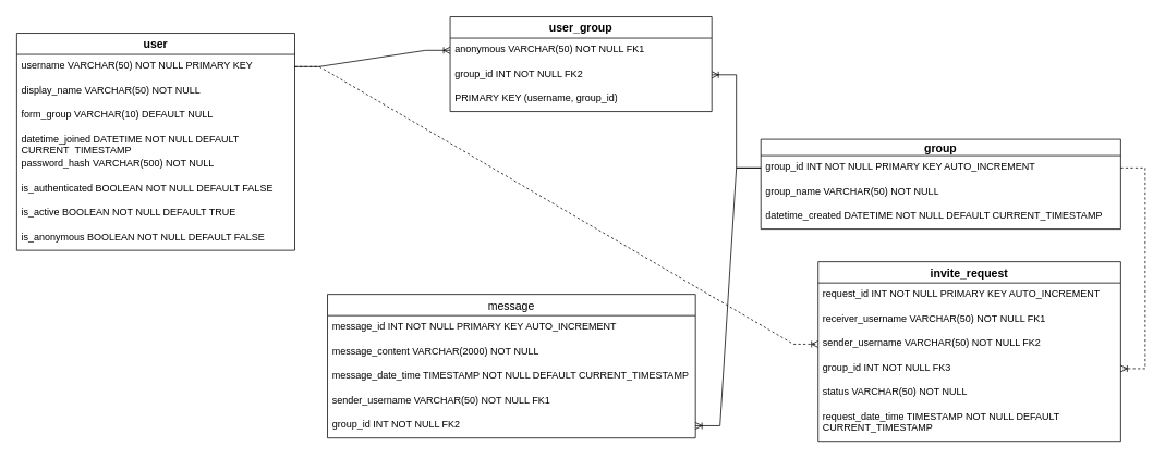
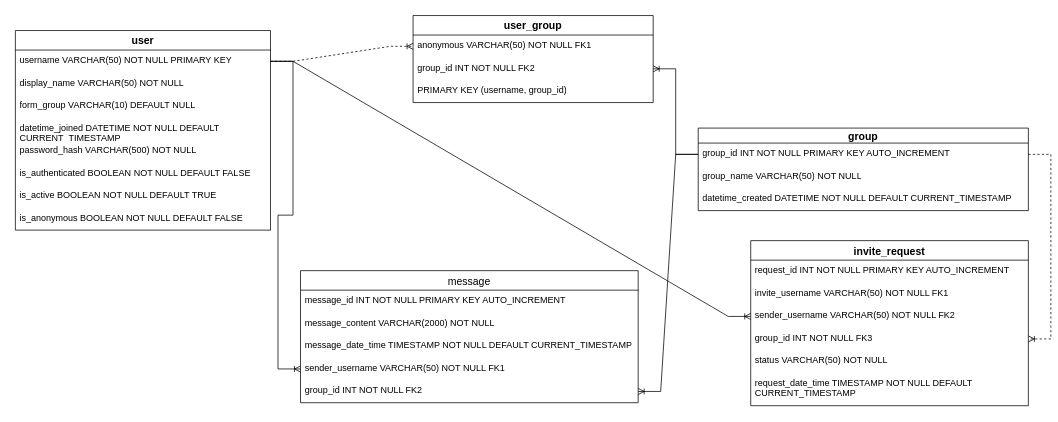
  <mxCell id="0" />
  <mxCell id="1" parent="0" />
  <mxCell id="2" value="user" style="swimlane;fontStyle=1;childLayout=stackLayout;horizontal=1;startSize=26;horizontalStack=0;resizeParent=1;resizeParentMax=0;resizeLast=0;collapsible=1;marginBottom=0;align=center;fontSize=14;" vertex="1" parent="1"><mxGeometry x="20" y="40" width="340" height="266" as="geometry" /></mxCell>
  <mxCell id="3" value="username VARCHAR(50) NOT NULL PRIMARY KEY" style="text;strokeColor=none;fillColor=none;spacingLeft=4;spacingRight=4;overflow=hidden;rotatable=0;points=[[0,0.5],[1,0.5]];portConstraint=eastwest;fontSize=12;whiteSpace=wrap;html=1;" vertex="1" parent="2"><mxGeometry y="26" width="340" height="30" as="geometry" /></mxCell>
  <mxCell id="4" value="display_name VARCHAR(50) NOT NULL" style="text;strokeColor=none;fillColor=none;spacingLeft=4;spacingRight=4;overflow=hidden;rotatable=0;points=[[0,0.5],[1,0.5]];portConstraint=eastwest;fontSize=12;whiteSpace=wrap;html=1;" vertex="1" parent="2"><mxGeometry y="56" width="340" height="30" as="geometry" /></mxCell>
  <mxCell id="5" value="form_group VARCHAR(10) DEFAULT NULL" style="text;strokeColor=none;fillColor=none;spacingLeft=4;spacingRight=4;overflow=hidden;rotatable=0;points=[[0,0.5],[1,0.5]];portConstraint=eastwest;fontSize=12;whiteSpace=wrap;html=1;" vertex="1" parent="2"><mxGeometry y="86" width="340" height="30" as="geometry" /></mxCell>
  <mxCell id="6" value="datetime_joined DATETIME NOT NULL DEFAULT CURRENT_TIMESTAMP" style="text;strokeColor=none;fillColor=none;spacingLeft=4;spacingRight=4;overflow=hidden;rotatable=0;points=[[0,0.5],[1,0.5]];portConstraint=eastwest;fontSize=12;whiteSpace=wrap;html=1;" vertex="1" parent="2"><mxGeometry y="116" width="340" height="30" as="geometry" /></mxCell>
  <mxCell id="7" value="password_hash VARCHAR(500) NOT NULL" style="text;strokeColor=none;fillColor=none;spacingLeft=4;spacingRight=4;overflow=hidden;rotatable=0;points=[[0,0.5],[1,0.5]];portConstraint=eastwest;fontSize=12;whiteSpace=wrap;html=1;" vertex="1" parent="2"><mxGeometry y="146" width="340" height="30" as="geometry" /></mxCell>
  <mxCell id="8" value="is_authenticated BOOLEAN NOT NULL DEFAULT FALSE" style="text;strokeColor=none;fillColor=none;spacingLeft=4;spacingRight=4;overflow=hidden;rotatable=0;points=[[0,0.5],[1,0.5]];portConstraint=eastwest;fontSize=12;whiteSpace=wrap;html=1;" vertex="1" parent="2"><mxGeometry y="176" width="340" height="30" as="geometry" /></mxCell>
  <mxCell id="9" value="is_active BOOLEAN NOT NULL DEFAULT TRUE" style="text;strokeColor=none;fillColor=none;spacingLeft=4;spacingRight=4;overflow=hidden;rotatable=0;points=[[0,0.5],[1,0.5]];portConstraint=eastwest;fontSize=12;whiteSpace=wrap;html=1;" vertex="1" parent="2"><mxGeometry y="206" width="340" height="30" as="geometry" /></mxCell>
  <mxCell id="10" value="is_anonymous BOOLEAN NOT NULL DEFAULT FALSE" style="text;strokeColor=none;fillColor=none;spacingLeft=4;spacingRight=4;overflow=hidden;rotatable=0;points=[[0,0.5],[1,0.5]];portConstraint=eastwest;fontSize=12;whiteSpace=wrap;html=1;" vertex="1" parent="2"><mxGeometry y="236" width="340" height="30" as="geometry" /></mxCell>
  <mxCell id="11" value="group" style="swimlane;fontStyle=1;childLayout=stackLayout;horizontal=1;startSize=20;horizontalStack=0;resizeParent=1;resizeParentMax=0;resizeLast=0;collapsible=1;marginBottom=0;align=center;fontSize=14;" vertex="1" parent="1"><mxGeometry x="930" y="170" width="440" height="110" as="geometry" /></mxCell>
  <mxCell id="12" value="group_id INT NOT NULL PRIMARY KEY AUTO_INCREMENT" style="text;strokeColor=none;fillColor=none;spacingLeft=4;spacingRight=4;overflow=hidden;rotatable=0;points=[[0,0.5],[1,0.5]];portConstraint=eastwest;fontSize=12;whiteSpace=wrap;html=1;align=left;" vertex="1" parent="11"><mxGeometry y="20" width="440" height="30" as="geometry" /></mxCell>
  <mxCell id="13" value="group_name VARCHAR(50) NOT NULL" style="text;strokeColor=none;fillColor=none;spacingLeft=4;spacingRight=4;overflow=hidden;rotatable=0;points=[[0,0.5],[1,0.5]];portConstraint=eastwest;fontSize=12;whiteSpace=wrap;html=1;" vertex="1" parent="11"><mxGeometry y="50" width="440" height="30" as="geometry" /></mxCell>
  <mxCell id="14" value="datetime_created DATETIME NOT NULL DEFAULT CURRENT_TIMESTAMP" style="text;strokeColor=none;fillColor=none;spacingLeft=4;spacingRight=4;overflow=hidden;rotatable=0;points=[[0,0.5],[1,0.5]];portConstraint=eastwest;fontSize=12;whiteSpace=wrap;html=1;" vertex="1" parent="11"><mxGeometry y="80" width="440" height="30" as="geometry" /></mxCell>
  <mxCell id="15" value="user_group" style="swimlane;fontStyle=1;childLayout=stackLayout;horizontal=1;startSize=26;horizontalStack=0;resizeParent=1;resizeParentMax=0;resizeLast=0;collapsible=1;marginBottom=0;align=center;fontSize=14;" vertex="1" parent="1"><mxGeometry x="550" y="20" width="320" height="116" as="geometry" /></mxCell>
  <mxCell id="16" value="anonymous VARCHAR(50) NOT NULL FK1" style="text;strokeColor=none;fillColor=none;spacingLeft=4;spacingRight=4;overflow=hidden;rotatable=0;points=[[0,0.5],[1,0.5]];portConstraint=eastwest;fontSize=12;whiteSpace=wrap;html=1;" vertex="1" parent="15"><mxGeometry y="26" width="320" height="30" as="geometry" /></mxCell>
  <mxCell id="17" value="group_id INT NOT NULL FK2" style="text;strokeColor=none;fillColor=none;spacingLeft=4;spacingRight=4;overflow=hidden;rotatable=0;points=[[0,0.5],[1,0.5]];portConstraint=eastwest;fontSize=12;whiteSpace=wrap;html=1;" vertex="1" parent="15"><mxGeometry y="56" width="320" height="30" as="geometry" /></mxCell>
  <mxCell id="18" value="PRIMARY KEY (username, group_id)" style="text;strokeColor=none;fillColor=none;spacingLeft=4;spacingRight=4;overflow=hidden;rotatable=0;points=[[0,0.5],[1,0.5]];portConstraint=eastwest;fontSize=12;whiteSpace=wrap;html=1;" vertex="1" parent="15"><mxGeometry y="86" width="320" height="30" as="geometry" /></mxCell>
- <mxCell id="19" value="" style="edgeStyle=entityRelationEdgeStyle;fontSize=12;html=1;endArrow=ERoneToMany;rounded=0;exitX=1;exitY=0.5;exitDx=0;exitDy=0;entryX=0;entryY=0.5;entryDx=0;entryDy=0;" edge="1" parent="1" source="3" target="16"><mxGeometry width="100" height="100" relative="1" as="geometry"><mxPoint x="440" y="390" as="sourcePoint" /><mxPoint x="540" y="290" as="targetPoint" /></mxGeometry></mxCell>
+ <mxCell id="19" value="" style="edgeStyle=entityRelationEdgeStyle;fontSize=12;html=1;endArrow=ERoneToMany;rounded=0;exitX=1;exitY=0.5;exitDx=0;exitDy=0;entryX=0;entryY=0.5;entryDx=0;entryDy=0;dashed=1;" edge="1" parent="1" source="3" target="16"><mxGeometry width="100" height="100" relative="1" as="geometry"><mxPoint x="440" y="390" as="sourcePoint" /><mxPoint x="540" y="290" as="targetPoint" /></mxGeometry></mxCell>
  <mxCell id="20" value="" style="edgeStyle=entityRelationEdgeStyle;fontSize=12;html=1;endArrow=ERoneToMany;rounded=0;exitX=0;exitY=0.5;exitDx=0;exitDy=0;entryX=1;entryY=0.5;entryDx=0;entryDy=0;" edge="1" parent="1" source="12" target="17"><mxGeometry width="100" height="100" relative="1" as="geometry"><mxPoint x="1200" y="320" as="sourcePoint" /><mxPoint x="1100" y="220" as="targetPoint" /><Array as="points"><mxPoint x="710" y="110" /></Array></mxGeometry></mxCell>
  <mxCell id="21" value="message" style="swimlane;fontStyle=0;childLayout=stackLayout;horizontal=1;startSize=26;horizontalStack=0;resizeParent=1;resizeParentMax=0;resizeLast=0;collapsible=1;marginBottom=0;align=center;fontSize=14;" vertex="1" parent="1"><mxGeometry x="400" y="360" width="450" height="176" as="geometry" /></mxCell>
  <mxCell id="22" value="message_id INT NOT NULL PRIMARY KEY AUTO_INCREMENT&lt;div&gt;&lt;br&gt;&lt;/div&gt;" style="text;strokeColor=none;fillColor=none;spacingLeft=4;spacingRight=4;overflow=hidden;rotatable=0;points=[[0,0.5],[1,0.5]];portConstraint=eastwest;fontSize=12;whiteSpace=wrap;html=1;" vertex="1" parent="21"><mxGeometry y="26" width="450" height="30" as="geometry" /></mxCell>
  <mxCell id="23" value="message_content VARCHAR(2000) NOT NULL" style="text;strokeColor=none;fillColor=none;spacingLeft=4;spacingRight=4;overflow=hidden;rotatable=0;points=[[0,0.5],[1,0.5]];portConstraint=eastwest;fontSize=12;whiteSpace=wrap;html=1;" vertex="1" parent="21"><mxGeometry y="56" width="450" height="30" as="geometry" /></mxCell>
  <mxCell id="24" value="message_date_time TIMESTAMP NOT NULL DEFAULT CURRENT_TIMESTAMP" style="text;strokeColor=none;fillColor=none;spacingLeft=4;spacingRight=4;overflow=hidden;rotatable=0;points=[[0,0.5],[1,0.5]];portConstraint=eastwest;fontSize=12;whiteSpace=wrap;html=1;" vertex="1" parent="21"><mxGeometry y="86" width="450" height="30" as="geometry" /></mxCell>
  <mxCell id="25" value="sender_username VARCHAR(50) NOT NULL FK1" style="text;strokeColor=none;fillColor=none;spacingLeft=4;spacingRight=4;overflow=hidden;rotatable=0;points=[[0,0.5],[1,0.5]];portConstraint=eastwest;fontSize=12;whiteSpace=wrap;html=1;" vertex="1" parent="21"><mxGeometry y="116" width="450" height="30" as="geometry" /></mxCell>
  <mxCell id="26" value="group_id INT NOT NULL FK2" style="text;strokeColor=none;fillColor=none;spacingLeft=4;spacingRight=4;overflow=hidden;rotatable=0;points=[[0,0.5],[1,0.5]];portConstraint=eastwest;fontSize=12;whiteSpace=wrap;html=1;" vertex="1" parent="21"><mxGeometry y="146" width="450" height="30" as="geometry" /></mxCell>
+ <mxCell id="27" value="" style="edgeStyle=entityRelationEdgeStyle;fontSize=12;html=1;endArrow=ERoneToMany;rounded=0;exitX=1;exitY=0.5;exitDx=0;exitDy=0;entryX=0;entryY=0.5;entryDx=0;entryDy=0;" edge="1" parent="1" source="3" target="25"><mxGeometry width="100" height="100" relative="1" as="geometry"><mxPoint x="700" y="490" as="sourcePoint" /><mxPoint x="670" y="410" as="targetPoint" /><Array as="points"><mxPoint x="620" y="420" /></Array></mxGeometry></mxCell>
  <mxCell id="28" value="" style="edgeStyle=entityRelationEdgeStyle;fontSize=12;html=1;endArrow=ERoneToMany;rounded=0;exitX=0;exitY=0.5;exitDx=0;exitDy=0;entryX=1;entryY=0.5;entryDx=0;entryDy=0;" edge="1" parent="1" source="12" target="26"><mxGeometry width="100" height="100" relative="1" as="geometry"><mxPoint x="700" y="490" as="sourcePoint" /><mxPoint x="800" y="390" as="targetPoint" /></mxGeometry></mxCell>
  <mxCell id="29" value="invite_request" style="swimlane;fontStyle=1;childLayout=stackLayout;horizontal=1;startSize=26;horizontalStack=0;resizeParent=1;resizeParentMax=0;resizeLast=0;collapsible=1;marginBottom=0;align=center;fontSize=14;" vertex="1" parent="1"><mxGeometry x="1000" y="320" width="370" height="220" as="geometry" /></mxCell>
  <mxCell id="30" value="request_id INT NOT NULL PRIMARY KEY AUTO_INCREMENT&lt;div&gt;&lt;br&gt;&lt;/div&gt;" style="text;strokeColor=none;fillColor=none;spacingLeft=4;spacingRight=4;overflow=hidden;rotatable=0;points=[[0,0.5],[1,0.5]];portConstraint=eastwest;fontSize=12;whiteSpace=wrap;html=1;" vertex="1" parent="29"><mxGeometry y="26" width="370" height="30" as="geometry" /></mxCell>
- <mxCell id="31" value="receiver_username VARCHAR(50) NOT NULL FK1" style="text;strokeColor=none;fillColor=none;spacingLeft=4;spacingRight=4;overflow=hidden;rotatable=0;points=[[0,0.5],[1,0.5]];portConstraint=eastwest;fontSize=12;whiteSpace=wrap;html=1;" vertex="1" parent="29"><mxGeometry y="56" width="370" height="30" as="geometry" /></mxCell>
+ <mxCell id="31" value="invite_username VARCHAR(50) NOT NULL FK1" style="text;strokeColor=none;fillColor=none;spacingLeft=4;spacingRight=4;overflow=hidden;rotatable=0;points=[[0,0.5],[1,0.5]];portConstraint=eastwest;fontSize=12;whiteSpace=wrap;html=1;" vertex="1" parent="29"><mxGeometry y="56" width="370" height="30" as="geometry" /></mxCell>
  <mxCell id="32" value="sender_username VARCHAR(50) NOT NULL FK2" style="text;strokeColor=none;fillColor=none;spacingLeft=4;spacingRight=4;overflow=hidden;rotatable=0;points=[[0,0.5],[1,0.5]];portConstraint=eastwest;fontSize=12;whiteSpace=wrap;html=1;" vertex="1" parent="29"><mxGeometry y="86" width="370" height="30" as="geometry" /></mxCell>
  <mxCell id="33" value="group_id INT NOT NULL FK3" style="text;strokeColor=none;fillColor=none;spacingLeft=4;spacingRight=4;overflow=hidden;rotatable=0;points=[[0,0.5],[1,0.5]];portConstraint=eastwest;fontSize=12;whiteSpace=wrap;html=1;" vertex="1" parent="29"><mxGeometry y="116" width="370" height="30" as="geometry" /></mxCell>
  <mxCell id="34" value="status VARCHAR(50) NOT NULL" style="text;strokeColor=none;fillColor=none;spacingLeft=4;spacingRight=4;overflow=hidden;rotatable=0;points=[[0,0.5],[1,0.5]];portConstraint=eastwest;fontSize=12;whiteSpace=wrap;html=1;" vertex="1" parent="29"><mxGeometry y="146" width="370" height="30" as="geometry" /></mxCell>
  <mxCell id="35" value="request_date_time TIMESTAMP NOT NULL DEFAULT CURRENT_TIMESTAMP" style="text;strokeColor=none;fillColor=none;spacingLeft=4;spacingRight=4;overflow=hidden;rotatable=0;points=[[0,0.5],[1,0.5]];portConstraint=eastwest;fontSize=12;whiteSpace=wrap;html=1;" vertex="1" parent="29"><mxGeometry y="176" width="370" height="44" as="geometry" /></mxCell>
- <mxCell id="36" value="" style="edgeStyle=entityRelationEdgeStyle;fontSize=12;html=1;endArrow=ERoneToMany;rounded=0;exitX=1;exitY=0.5;exitDx=0;exitDy=0;entryX=0;entryY=0.5;entryDx=0;entryDy=0;dashed=1;" edge="1" parent="1" source="3" target="32"><mxGeometry width="100" height="100" relative="1" as="geometry"><mxPoint x="720" y="360" as="sourcePoint" /><mxPoint x="820" y="260" as="targetPoint" /></mxGeometry></mxCell>
+ <mxCell id="36" value="" style="edgeStyle=entityRelationEdgeStyle;fontSize=12;html=1;endArrow=ERoneToMany;rounded=0;exitX=1;exitY=0.5;exitDx=0;exitDy=0;entryX=0;entryY=0.5;entryDx=0;entryDy=0;" edge="1" parent="1" source="3" target="32"><mxGeometry width="100" height="100" relative="1" as="geometry"><mxPoint x="720" y="360" as="sourcePoint" /><mxPoint x="820" y="260" as="targetPoint" /></mxGeometry></mxCell>
  <mxCell id="37" value="" style="edgeStyle=entityRelationEdgeStyle;fontSize=12;html=1;endArrow=ERoneToMany;rounded=0;exitX=1;exitY=0.5;exitDx=0;exitDy=0;dashed=1;" edge="1" parent="1" source="12" target="33"><mxGeometry width="100" height="100" relative="1" as="geometry"><mxPoint x="1450" y="440" as="sourcePoint" /><mxPoint x="1480" y="550" as="targetPoint" /></mxGeometry></mxCell>
